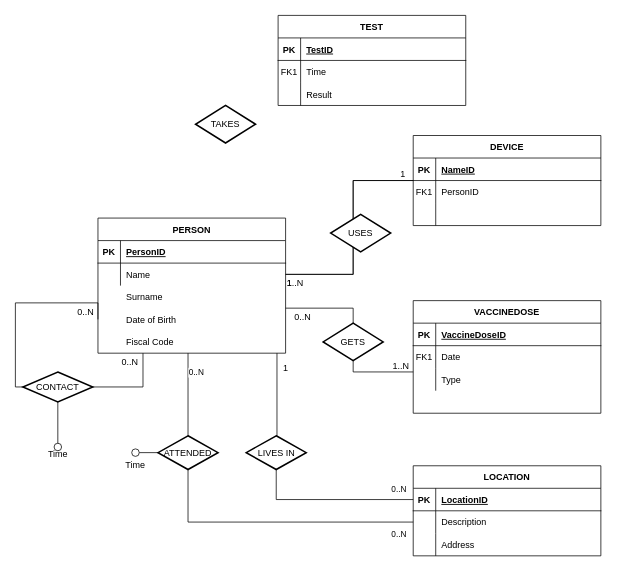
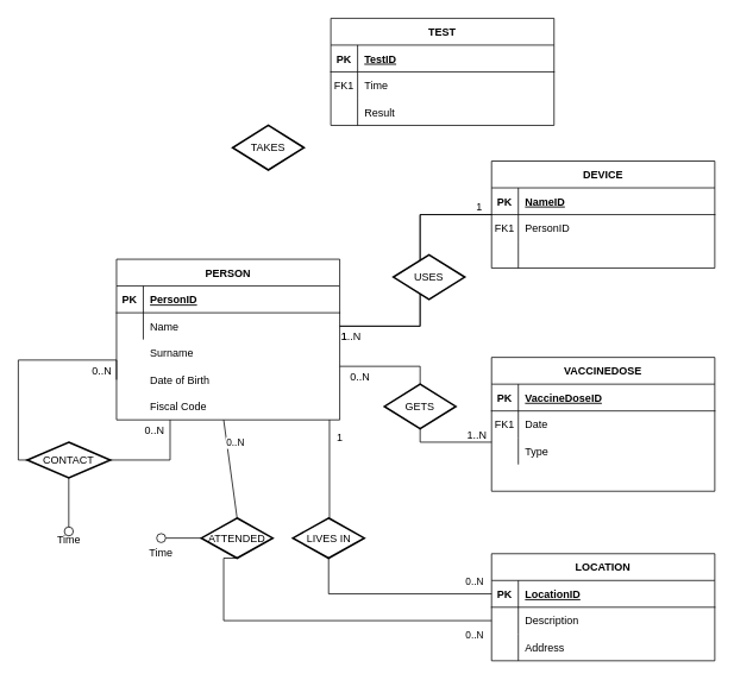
  <mxCell id="0" />
  <mxCell id="1" parent="0" />
  <mxCell id="2" value="DEVICE" style="shape=table;startSize=30;container=1;collapsible=1;childLayout=tableLayout;fixedRows=1;rowLines=0;fontStyle=1;align=center;resizeLast=1;" parent="1" vertex="1"><mxGeometry x="550" y="180" width="250" height="120" as="geometry" /></mxCell>
  <mxCell id="3" value="" style="shape=partialRectangle;collapsible=0;dropTarget=0;pointerEvents=0;fillColor=none;points=[[0,0.5],[1,0.5]];portConstraint=eastwest;top=0;left=0;right=0;bottom=1;" parent="2" vertex="1"><mxGeometry y="30" width="250" height="30" as="geometry" /></mxCell>
  <mxCell id="4" value="PK" style="shape=partialRectangle;overflow=hidden;connectable=0;fillColor=none;top=0;left=0;bottom=0;right=0;fontStyle=1;" parent="3" vertex="1"><mxGeometry width="30" height="30" as="geometry"><mxRectangle width="30" height="30" as="alternateBounds" /></mxGeometry></mxCell>
  <mxCell id="5" value="NameID" style="shape=partialRectangle;overflow=hidden;connectable=0;fillColor=none;top=0;left=0;bottom=0;right=0;align=left;spacingLeft=6;fontStyle=5;" parent="3" vertex="1"><mxGeometry x="30" width="220" height="30" as="geometry"><mxRectangle width="220" height="30" as="alternateBounds" /></mxGeometry></mxCell>
  <mxCell id="6" value="" style="shape=partialRectangle;collapsible=0;dropTarget=0;pointerEvents=0;fillColor=none;points=[[0,0.5],[1,0.5]];portConstraint=eastwest;top=0;left=0;right=0;bottom=0;" parent="2" vertex="1"><mxGeometry y="60" width="250" height="30" as="geometry" /></mxCell>
  <mxCell id="7" value="FK1" style="shape=partialRectangle;overflow=hidden;connectable=0;fillColor=none;top=0;left=0;bottom=0;right=0;" parent="6" vertex="1"><mxGeometry width="30" height="30" as="geometry"><mxRectangle width="30" height="30" as="alternateBounds" /></mxGeometry></mxCell>
  <mxCell id="8" value="PersonID" style="shape=partialRectangle;overflow=hidden;connectable=0;fillColor=none;top=0;left=0;bottom=0;right=0;align=left;spacingLeft=6;" parent="6" vertex="1"><mxGeometry x="30" width="220" height="30" as="geometry"><mxRectangle width="220" height="30" as="alternateBounds" /></mxGeometry></mxCell>
  <mxCell id="9" value="" style="shape=partialRectangle;collapsible=0;dropTarget=0;pointerEvents=0;fillColor=none;points=[[0,0.5],[1,0.5]];portConstraint=eastwest;top=0;left=0;right=0;bottom=0;" parent="2" vertex="1"><mxGeometry y="90" width="250" height="30" as="geometry" /></mxCell>
  <mxCell id="10" value="" style="shape=partialRectangle;overflow=hidden;connectable=0;fillColor=none;top=0;left=0;bottom=0;right=0;" parent="9" vertex="1"><mxGeometry width="30" height="30" as="geometry"><mxRectangle width="30" height="30" as="alternateBounds" /></mxGeometry></mxCell>
  <mxCell id="11" value="" style="shape=partialRectangle;overflow=hidden;connectable=0;fillColor=none;top=0;left=0;bottom=0;right=0;align=left;spacingLeft=6;" parent="9" vertex="1"><mxGeometry x="30" width="220" height="30" as="geometry"><mxRectangle width="220" height="30" as="alternateBounds" /></mxGeometry></mxCell>
  <mxCell id="12" value="VACCINEDOSE" style="shape=table;startSize=30;container=1;collapsible=1;childLayout=tableLayout;fixedRows=1;rowLines=0;fontStyle=1;align=center;resizeLast=1;" parent="1" vertex="1"><mxGeometry x="550" y="400" width="250" height="150" as="geometry" /></mxCell>
  <mxCell id="13" value="" style="shape=partialRectangle;collapsible=0;dropTarget=0;pointerEvents=0;fillColor=none;points=[[0,0.5],[1,0.5]];portConstraint=eastwest;top=0;left=0;right=0;bottom=1;" parent="12" vertex="1"><mxGeometry y="30" width="250" height="30" as="geometry" /></mxCell>
  <mxCell id="14" value="PK" style="shape=partialRectangle;overflow=hidden;connectable=0;fillColor=none;top=0;left=0;bottom=0;right=0;fontStyle=1;" parent="13" vertex="1"><mxGeometry width="30" height="30" as="geometry"><mxRectangle width="30" height="30" as="alternateBounds" /></mxGeometry></mxCell>
  <mxCell id="15" value="VaccineDoseID" style="shape=partialRectangle;overflow=hidden;connectable=0;fillColor=none;top=0;left=0;bottom=0;right=0;align=left;spacingLeft=6;fontStyle=5;" parent="13" vertex="1"><mxGeometry x="30" width="220" height="30" as="geometry"><mxRectangle width="220" height="30" as="alternateBounds" /></mxGeometry></mxCell>
  <mxCell id="16" value="" style="shape=partialRectangle;collapsible=0;dropTarget=0;pointerEvents=0;fillColor=none;points=[[0,0.5],[1,0.5]];portConstraint=eastwest;top=0;left=0;right=0;bottom=0;" parent="12" vertex="1"><mxGeometry y="60" width="250" height="30" as="geometry" /></mxCell>
  <mxCell id="17" value="FK1" style="shape=partialRectangle;overflow=hidden;connectable=0;fillColor=none;top=0;left=0;bottom=0;right=0;" parent="16" vertex="1"><mxGeometry width="30" height="30" as="geometry"><mxRectangle width="30" height="30" as="alternateBounds" /></mxGeometry></mxCell>
  <mxCell id="18" value="Date" style="shape=partialRectangle;overflow=hidden;connectable=0;fillColor=none;top=0;left=0;bottom=0;right=0;align=left;spacingLeft=6;" parent="16" vertex="1"><mxGeometry x="30" width="220" height="30" as="geometry"><mxRectangle width="220" height="30" as="alternateBounds" /></mxGeometry></mxCell>
  <mxCell id="19" value="" style="shape=partialRectangle;collapsible=0;dropTarget=0;pointerEvents=0;fillColor=none;points=[[0,0.5],[1,0.5]];portConstraint=eastwest;top=0;left=0;right=0;bottom=0;" parent="12" vertex="1"><mxGeometry y="90" width="250" height="30" as="geometry" /></mxCell>
  <mxCell id="20" value="" style="shape=partialRectangle;overflow=hidden;connectable=0;fillColor=none;top=0;left=0;bottom=0;right=0;" parent="19" vertex="1"><mxGeometry width="30" height="30" as="geometry"><mxRectangle width="30" height="30" as="alternateBounds" /></mxGeometry></mxCell>
  <mxCell id="21" value="Type" style="shape=partialRectangle;overflow=hidden;connectable=0;fillColor=none;top=0;left=0;bottom=0;right=0;align=left;spacingLeft=6;" parent="19" vertex="1"><mxGeometry x="30" width="220" height="30" as="geometry"><mxRectangle width="220" height="30" as="alternateBounds" /></mxGeometry></mxCell>
  <mxCell id="22" value="PERSON" style="shape=table;startSize=30;container=1;collapsible=1;childLayout=tableLayout;fixedRows=1;rowLines=0;fontStyle=1;align=center;resizeLast=1;" parent="1" vertex="1"><mxGeometry x="130" y="290" width="250" height="180" as="geometry" /></mxCell>
  <mxCell id="23" value="" style="shape=partialRectangle;collapsible=0;dropTarget=0;pointerEvents=0;fillColor=none;points=[[0,0.5],[1,0.5]];portConstraint=eastwest;top=0;left=0;right=0;bottom=1;" parent="22" vertex="1"><mxGeometry y="30" width="250" height="30" as="geometry" /></mxCell>
  <mxCell id="24" value="PK" style="shape=partialRectangle;overflow=hidden;connectable=0;fillColor=none;top=0;left=0;bottom=0;right=0;fontStyle=1;" parent="23" vertex="1"><mxGeometry width="30" height="30" as="geometry"><mxRectangle width="30" height="30" as="alternateBounds" /></mxGeometry></mxCell>
  <mxCell id="25" value="PersonID" style="shape=partialRectangle;overflow=hidden;connectable=0;fillColor=none;top=0;left=0;bottom=0;right=0;align=left;spacingLeft=6;fontStyle=5;" parent="23" vertex="1"><mxGeometry x="30" width="220" height="30" as="geometry"><mxRectangle width="220" height="30" as="alternateBounds" /></mxGeometry></mxCell>
  <mxCell id="26" value="" style="shape=partialRectangle;collapsible=0;dropTarget=0;pointerEvents=0;fillColor=none;points=[[0,0.5],[1,0.5]];portConstraint=eastwest;top=0;left=0;right=0;bottom=0;" parent="22" vertex="1"><mxGeometry y="60" width="250" height="30" as="geometry" /></mxCell>
  <mxCell id="27" value="" style="shape=partialRectangle;overflow=hidden;connectable=0;fillColor=none;top=0;left=0;bottom=0;right=0;" parent="26" vertex="1"><mxGeometry width="30" height="30" as="geometry"><mxRectangle width="30" height="30" as="alternateBounds" /></mxGeometry></mxCell>
  <mxCell id="28" value="Name" style="shape=partialRectangle;overflow=hidden;connectable=0;fillColor=none;top=0;left=0;bottom=0;right=0;align=left;spacingLeft=6;" parent="26" vertex="1"><mxGeometry x="30" width="220" height="30" as="geometry"><mxRectangle width="220" height="30" as="alternateBounds" /></mxGeometry></mxCell>
  <mxCell id="29" value="Surname" style="shape=partialRectangle;overflow=hidden;connectable=0;fillColor=none;top=0;left=0;bottom=0;right=0;align=left;spacingLeft=6;" parent="1" vertex="1"><mxGeometry x="160" y="380" width="220" height="30" as="geometry"><mxRectangle width="220" height="30" as="alternateBounds" /></mxGeometry></mxCell>
  <mxCell id="30" value="Date of Birth" style="shape=partialRectangle;overflow=hidden;connectable=0;fillColor=none;top=0;left=0;bottom=0;right=0;align=left;spacingLeft=6;" parent="1" vertex="1"><mxGeometry x="160" y="410" width="220" height="30" as="geometry"><mxRectangle width="220" height="30" as="alternateBounds" /></mxGeometry></mxCell>
  <mxCell id="31" value="" style="endArrow=none;html=1;rounded=0;entryX=0;entryY=0.5;entryDx=0;entryDy=0;edgeStyle=orthogonalEdgeStyle;" parent="1" target="2" edge="1"><mxGeometry relative="1" as="geometry"><mxPoint x="380" y="365" as="sourcePoint" /><mxPoint x="255" y="580" as="targetPoint" /><Array as="points"><mxPoint x="470" y="365" /><mxPoint x="470" y="240" /></Array></mxGeometry></mxCell>
  <mxCell id="32" value="1" style="resizable=0;html=1;align=left;verticalAlign=bottom;strokeWidth=1;" parent="31" connectable="0" vertex="1"><mxGeometry x="-1" relative="1" as="geometry"><mxPoint y="20" as="offset" /></mxGeometry></mxCell>
  <mxCell id="33" value="" style="resizable=0;html=1;align=right;verticalAlign=bottom;strokeWidth=1;" parent="31" connectable="0" vertex="1"><mxGeometry x="1" relative="1" as="geometry"><mxPoint x="-5" as="offset" /></mxGeometry></mxCell>
  <mxCell id="34" value="" style="endArrow=none;html=1;rounded=0;edgeStyle=orthogonalEdgeStyle;entryX=0;entryY=0.75;entryDx=0;entryDy=0;" parent="1" target="22" edge="1"><mxGeometry relative="1" as="geometry"><mxPoint x="190" y="470" as="sourcePoint" /><mxPoint x="255" y="470" as="targetPoint" /><Array as="points"><mxPoint x="20" y="515" /><mxPoint x="20" y="403" /><mxPoint x="130" y="403" /></Array></mxGeometry></mxCell>
  <mxCell id="35" value="0..N" style="resizable=0;html=1;align=left;verticalAlign=bottom;strokeWidth=3;" parent="34" connectable="0" vertex="1"><mxGeometry x="-1" relative="1" as="geometry"><mxPoint x="-30" y="20" as="offset" /></mxGeometry></mxCell>
  <mxCell id="36" value="0..N" style="resizable=0;html=1;align=right;verticalAlign=bottom;strokeWidth=3;" parent="34" connectable="0" vertex="1"><mxGeometry x="1" relative="1" as="geometry"><mxPoint x="-5" y="-2" as="offset" /></mxGeometry></mxCell>
  <mxCell id="37" value="CONTACT" style="shape=rhombus;perimeter=rhombusPerimeter;whiteSpace=wrap;html=1;align=center;strokeWidth=2;" parent="1" vertex="1"><mxGeometry x="29.99" y="495" width="93.09" height="40" as="geometry" /></mxCell>
  <mxCell id="38" value="" style="endArrow=none;html=1;rounded=0;entryX=0.5;entryY=1;entryDx=0;entryDy=0;exitX=0.5;exitY=1;exitDx=0;exitDy=0;" parent="1" source="37" target="39" edge="1"><mxGeometry relative="1" as="geometry"><mxPoint x="77" y="540" as="sourcePoint" /><mxPoint x="80" y="400" as="targetPoint" /></mxGeometry></mxCell>
  <mxCell id="39" value="" style="ellipse;whiteSpace=wrap;html=1;aspect=fixed;strokeWidth=1;rotation=0;" parent="1" vertex="1"><mxGeometry x="71.55" y="590" width="10" height="10" as="geometry" /></mxCell>
  <mxCell id="40" value="Time" style="text;html=1;strokeColor=none;fillColor=none;align=center;verticalAlign=middle;whiteSpace=wrap;rounded=0;" parent="1" vertex="1"><mxGeometry x="46.55" y="590" width="60" height="30" as="geometry" /></mxCell>
  <mxCell id="41" value="Fiscal Code" style="shape=partialRectangle;overflow=hidden;connectable=0;fillColor=none;top=0;left=0;bottom=0;right=0;align=left;spacingLeft=6;" parent="1" vertex="1"><mxGeometry x="160" y="440" width="220" height="30" as="geometry"><mxRectangle width="220" height="30" as="alternateBounds" /></mxGeometry></mxCell>
  <mxCell id="42" value="" style="shape=partialRectangle;collapsible=0;dropTarget=0;pointerEvents=0;fillColor=none;points=[[0,0.5],[1,0.5]];portConstraint=eastwest;top=0;left=0;right=0;bottom=0;" parent="1" vertex="1"><mxGeometry x="580" y="520" width="220" height="30" as="geometry" /></mxCell>
  <mxCell id="43" value="" style="shape=partialRectangle;overflow=hidden;connectable=0;fillColor=none;top=0;left=0;bottom=0;right=0;" parent="42" vertex="1"><mxGeometry width="26.4" height="30" as="geometry"><mxRectangle width="30" height="30" as="alternateBounds" /></mxGeometry></mxCell>
  <mxCell id="44" value="" style="shape=partialRectangle;overflow=hidden;connectable=0;fillColor=none;top=0;left=0;bottom=0;right=0;align=left;spacingLeft=6;" parent="42" vertex="1"><mxGeometry width="220" height="30" as="geometry"><mxRectangle width="220" height="30" as="alternateBounds" /></mxGeometry></mxCell>
  <mxCell id="45" value="LOCATION" style="shape=table;startSize=30;container=1;collapsible=1;childLayout=tableLayout;fixedRows=1;rowLines=0;fontStyle=1;align=center;resizeLast=1;" parent="1" vertex="1"><mxGeometry x="550" y="620" width="250" height="120" as="geometry" /></mxCell>
  <mxCell id="46" value="" style="shape=partialRectangle;collapsible=0;dropTarget=0;pointerEvents=0;fillColor=none;points=[[0,0.5],[1,0.5]];portConstraint=eastwest;top=0;left=0;right=0;bottom=1;" parent="45" vertex="1"><mxGeometry y="30" width="250" height="30" as="geometry" /></mxCell>
  <mxCell id="47" value="PK" style="shape=partialRectangle;overflow=hidden;connectable=0;fillColor=none;top=0;left=0;bottom=0;right=0;fontStyle=1;" parent="46" vertex="1"><mxGeometry width="30" height="30" as="geometry"><mxRectangle width="30" height="30" as="alternateBounds" /></mxGeometry></mxCell>
  <mxCell id="48" value="LocationID" style="shape=partialRectangle;overflow=hidden;connectable=0;fillColor=none;top=0;left=0;bottom=0;right=0;align=left;spacingLeft=6;fontStyle=5;" parent="46" vertex="1"><mxGeometry x="30" width="220" height="30" as="geometry"><mxRectangle width="220" height="30" as="alternateBounds" /></mxGeometry></mxCell>
  <mxCell id="49" value="" style="shape=partialRectangle;collapsible=0;dropTarget=0;pointerEvents=0;fillColor=none;points=[[0,0.5],[1,0.5]];portConstraint=eastwest;top=0;left=0;right=0;bottom=0;" parent="45" vertex="1"><mxGeometry y="60" width="250" height="30" as="geometry" /></mxCell>
  <mxCell id="50" value="" style="shape=partialRectangle;overflow=hidden;connectable=0;fillColor=none;top=0;left=0;bottom=0;right=0;" parent="49" vertex="1"><mxGeometry width="30" height="30" as="geometry"><mxRectangle width="30" height="30" as="alternateBounds" /></mxGeometry></mxCell>
  <mxCell id="51" value="Description" style="shape=partialRectangle;overflow=hidden;connectable=0;fillColor=none;top=0;left=0;bottom=0;right=0;align=left;spacingLeft=6;" parent="49" vertex="1"><mxGeometry x="30" width="220" height="30" as="geometry"><mxRectangle width="220" height="30" as="alternateBounds" /></mxGeometry></mxCell>
  <mxCell id="52" value="" style="shape=partialRectangle;collapsible=0;dropTarget=0;pointerEvents=0;fillColor=none;points=[[0,0.5],[1,0.5]];portConstraint=eastwest;top=0;left=0;right=0;bottom=0;" parent="45" vertex="1"><mxGeometry y="90" width="250" height="30" as="geometry" /></mxCell>
  <mxCell id="53" value="" style="shape=partialRectangle;overflow=hidden;connectable=0;fillColor=none;top=0;left=0;bottom=0;right=0;" parent="52" vertex="1"><mxGeometry width="30" height="30" as="geometry"><mxRectangle width="30" height="30" as="alternateBounds" /></mxGeometry></mxCell>
  <mxCell id="54" value="Address" style="shape=partialRectangle;overflow=hidden;connectable=0;fillColor=none;top=0;left=0;bottom=0;right=0;align=left;spacingLeft=6;" parent="52" vertex="1"><mxGeometry x="30" width="220" height="30" as="geometry"><mxRectangle width="220" height="30" as="alternateBounds" /></mxGeometry></mxCell>
  <mxCell id="55" value="" style="endArrow=none;html=1;rounded=0;entryX=0;entryY=0.5;entryDx=0;entryDy=0;edgeStyle=orthogonalEdgeStyle;" parent="1" target="2" edge="1"><mxGeometry relative="1" as="geometry"><mxPoint x="380" y="365" as="sourcePoint" /><mxPoint x="550" y="240" as="targetPoint" /><Array as="points"><mxPoint x="470" y="365" /><mxPoint x="470" y="240" /></Array></mxGeometry></mxCell>
  <mxCell id="56" value="1..N" style="resizable=0;html=1;align=left;verticalAlign=bottom;strokeWidth=1;" parent="55" connectable="0" vertex="1"><mxGeometry x="-1" relative="1" as="geometry"><mxPoint y="20" as="offset" /></mxGeometry></mxCell>
  <mxCell id="57" value="1" style="resizable=0;html=1;align=right;verticalAlign=bottom;strokeWidth=1;" parent="55" connectable="0" vertex="1"><mxGeometry x="1" relative="1" as="geometry"><mxPoint x="-10" as="offset" /></mxGeometry></mxCell>
  <mxCell id="58" value="0...N" style="endArrow=none;html=1;rounded=0;entryX=0;entryY=0.5;entryDx=0;entryDy=0;edgeStyle=orthogonalEdgeStyle;" parent="1" edge="1"><mxGeometry relative="1" as="geometry"><mxPoint x="380" y="410" as="sourcePoint" /><mxPoint x="550" y="495" as="targetPoint" /><Array as="points"><mxPoint x="380" y="410" /><mxPoint x="470" y="410" /><mxPoint x="470" y="495" /></Array></mxGeometry></mxCell>
  <mxCell id="59" value="0..N" style="resizable=0;html=1;align=left;verticalAlign=bottom;strokeWidth=1;" parent="58" connectable="0" vertex="1"><mxGeometry x="-1" relative="1" as="geometry"><mxPoint x="10" y="20" as="offset" /></mxGeometry></mxCell>
  <mxCell id="60" value="1..N" style="resizable=0;html=1;align=right;verticalAlign=bottom;strokeWidth=1;" parent="58" connectable="0" vertex="1"><mxGeometry x="1" relative="1" as="geometry"><mxPoint x="-5" as="offset" /></mxGeometry></mxCell>
  <mxCell id="61" value="GETS" style="shape=rhombus;perimeter=rhombusPerimeter;whiteSpace=wrap;html=1;align=center;strokeWidth=2;" parent="1" vertex="1"><mxGeometry x="430" y="430" width="80" height="50" as="geometry" /></mxCell>
  <mxCell id="62" value="USES" style="shape=rhombus;perimeter=rhombusPerimeter;whiteSpace=wrap;html=1;align=center;strokeWidth=2;" parent="1" vertex="1"><mxGeometry x="440" y="285" width="80" height="50" as="geometry" /></mxCell>
- <mxCell id="63" value="ATTENDED" style="shape=rhombus;perimeter=rhombusPerimeter;whiteSpace=wrap;html=1;align=center;strokeWidth=2;" parent="1" vertex="1"><mxGeometry x="210" y="580" width="80" height="45" as="geometry" /></mxCell>
+ <mxCell id="63" value="ATTENDED" style="shape=rhombus;perimeter=rhombusPerimeter;whiteSpace=wrap;html=1;align=center;strokeWidth=2;" parent="1" vertex="1"><mxGeometry x="225" y="580" width="80" height="45" as="geometry" /></mxCell>
  <mxCell id="64" value="TEST" style="shape=table;startSize=30;container=1;collapsible=1;childLayout=tableLayout;fixedRows=1;rowLines=0;fontStyle=1;align=center;resizeLast=1;" parent="1" vertex="1"><mxGeometry x="370" y="20" width="250" height="120" as="geometry" /></mxCell>
  <mxCell id="65" value="" style="shape=partialRectangle;collapsible=0;dropTarget=0;pointerEvents=0;fillColor=none;points=[[0,0.5],[1,0.5]];portConstraint=eastwest;top=0;left=0;right=0;bottom=1;" parent="64" vertex="1"><mxGeometry y="30" width="250" height="30" as="geometry" /></mxCell>
  <mxCell id="66" value="PK" style="shape=partialRectangle;overflow=hidden;connectable=0;fillColor=none;top=0;left=0;bottom=0;right=0;fontStyle=1;" parent="65" vertex="1"><mxGeometry width="30" height="30" as="geometry"><mxRectangle width="30" height="30" as="alternateBounds" /></mxGeometry></mxCell>
  <mxCell id="67" value="TestID" style="shape=partialRectangle;overflow=hidden;connectable=0;fillColor=none;top=0;left=0;bottom=0;right=0;align=left;spacingLeft=6;fontStyle=5;" parent="65" vertex="1"><mxGeometry x="30" width="220" height="30" as="geometry"><mxRectangle width="220" height="30" as="alternateBounds" /></mxGeometry></mxCell>
  <mxCell id="68" value="" style="shape=partialRectangle;collapsible=0;dropTarget=0;pointerEvents=0;fillColor=none;points=[[0,0.5],[1,0.5]];portConstraint=eastwest;top=0;left=0;right=0;bottom=0;" parent="64" vertex="1"><mxGeometry y="60" width="250" height="30" as="geometry" /></mxCell>
  <mxCell id="69" value="FK1" style="shape=partialRectangle;overflow=hidden;connectable=0;fillColor=none;top=0;left=0;bottom=0;right=0;" parent="68" vertex="1"><mxGeometry width="30" height="30" as="geometry"><mxRectangle width="30" height="30" as="alternateBounds" /></mxGeometry></mxCell>
  <mxCell id="70" value="Time" style="shape=partialRectangle;overflow=hidden;connectable=0;fillColor=none;top=0;left=0;bottom=0;right=0;align=left;spacingLeft=6;" parent="68" vertex="1"><mxGeometry x="30" width="220" height="30" as="geometry"><mxRectangle width="220" height="30" as="alternateBounds" /></mxGeometry></mxCell>
  <mxCell id="71" value="" style="shape=partialRectangle;collapsible=0;dropTarget=0;pointerEvents=0;fillColor=none;points=[[0,0.5],[1,0.5]];portConstraint=eastwest;top=0;left=0;right=0;bottom=0;" parent="64" vertex="1"><mxGeometry y="90" width="250" height="30" as="geometry" /></mxCell>
  <mxCell id="72" value="" style="shape=partialRectangle;overflow=hidden;connectable=0;fillColor=none;top=0;left=0;bottom=0;right=0;" parent="71" vertex="1"><mxGeometry width="30" height="30" as="geometry"><mxRectangle width="30" height="30" as="alternateBounds" /></mxGeometry></mxCell>
  <mxCell id="73" value="Result" style="shape=partialRectangle;overflow=hidden;connectable=0;fillColor=none;top=0;left=0;bottom=0;right=0;align=left;spacingLeft=6;" parent="71" vertex="1"><mxGeometry x="30" width="220" height="30" as="geometry"><mxRectangle width="220" height="30" as="alternateBounds" /></mxGeometry></mxCell>
  <mxCell id="74" value="TAKES" style="shape=rhombus;perimeter=rhombusPerimeter;whiteSpace=wrap;html=1;align=center;strokeWidth=2;" parent="1" vertex="1"><mxGeometry x="260" y="140" width="80" height="50" as="geometry" /></mxCell>
  <mxCell id="75" value="" style="endArrow=none;html=1;rounded=0;entryX=1;entryY=0.5;entryDx=0;entryDy=0;exitX=0;exitY=0.5;exitDx=0;exitDy=0;" parent="1" source="63" target="76" edge="1"><mxGeometry relative="1" as="geometry"><mxPoint x="225" y="570" as="sourcePoint" /><mxPoint x="185" y="600" as="targetPoint" /></mxGeometry></mxCell>
  <mxCell id="76" value="" style="ellipse;whiteSpace=wrap;html=1;aspect=fixed;strokeWidth=1;rotation=0;" parent="1" vertex="1"><mxGeometry x="175" y="597.5" width="10" height="10" as="geometry" /></mxCell>
  <mxCell id="77" value="Time" style="text;html=1;strokeColor=none;fillColor=none;align=center;verticalAlign=middle;whiteSpace=wrap;rounded=0;" parent="1" vertex="1"><mxGeometry x="150" y="605" width="60" height="30" as="geometry" /></mxCell>
  <mxCell id="78" value="" style="endArrow=none;html=1;rounded=0;entryX=0.5;entryY=0;entryDx=0;entryDy=0;" parent="1" target="63" edge="1"><mxGeometry relative="1" as="geometry"><mxPoint x="250" y="470" as="sourcePoint" /><mxPoint x="420" y="470" as="targetPoint" /></mxGeometry></mxCell>
  <mxCell id="79" value="0..N" style="edgeLabel;html=1;align=center;verticalAlign=middle;resizable=0;points=[];" parent="78" vertex="1" connectable="0"><mxGeometry x="-0.647" y="1" relative="1" as="geometry"><mxPoint x="9" y="6" as="offset" /></mxGeometry></mxCell>
  <mxCell id="80" value="" style="endArrow=none;html=1;rounded=0;entryX=0;entryY=0.5;entryDx=0;entryDy=0;edgeStyle=orthogonalEdgeStyle;exitX=0.5;exitY=1;exitDx=0;exitDy=0;" parent="1" source="63" target="49" edge="1"><mxGeometry relative="1" as="geometry"><mxPoint x="260" y="630" as="sourcePoint" /><mxPoint x="340" y="620" as="targetPoint" /><Array as="points"><mxPoint x="250" y="695" /></Array></mxGeometry></mxCell>
  <mxCell id="81" value="0..N" style="edgeLabel;html=1;align=center;verticalAlign=middle;resizable=0;points=[];" parent="80" vertex="1" connectable="0"><mxGeometry x="0.921" y="2" relative="1" as="geometry"><mxPoint x="-5" y="17" as="offset" /></mxGeometry></mxCell>
  <mxCell id="82" value="" style="resizable=0;html=1;align=right;verticalAlign=bottom;strokeWidth=1;" parent="1" connectable="0" vertex="1"><mxGeometry x="653.214" y="495" as="geometry" /></mxCell>
  <mxCell id="83" value="LIVES IN" style="shape=rhombus;perimeter=rhombusPerimeter;whiteSpace=wrap;html=1;align=center;strokeWidth=2;" parent="1" vertex="1"><mxGeometry x="327.5" y="580" width="80" height="45" as="geometry" /></mxCell>
  <mxCell id="84" value="" style="endArrow=none;html=1;rounded=0;entryX=0.5;entryY=0;entryDx=0;entryDy=0;" parent="1" edge="1"><mxGeometry relative="1" as="geometry"><mxPoint x="368.5" y="470" as="sourcePoint" /><mxPoint x="368.5" y="580" as="targetPoint" /></mxGeometry></mxCell>
  <mxCell id="85" value="" style="endArrow=none;html=1;rounded=0;entryX=0;entryY=0.5;entryDx=0;entryDy=0;edgeStyle=orthogonalEdgeStyle;exitX=0.5;exitY=1;exitDx=0;exitDy=0;" parent="1" source="83" target="46" edge="1"><mxGeometry relative="1" as="geometry"><mxPoint x="367.5" y="630" as="sourcePoint" /><mxPoint x="657.5" y="695" as="targetPoint" /></mxGeometry></mxCell>
  <mxCell id="86" value="0..N" style="edgeLabel;html=1;align=center;verticalAlign=middle;resizable=0;points=[];" parent="85" vertex="1" connectable="0"><mxGeometry x="0.878" y="-1" relative="1" as="geometry"><mxPoint x="-6" y="-16" as="offset" /></mxGeometry></mxCell>
  <mxCell id="87" value="1" style="text;html=1;align=center;verticalAlign=middle;resizable=0;points=[];autosize=1;strokeColor=none;fillColor=none;" parent="1" vertex="1"><mxGeometry x="370" y="480" width="20" height="20" as="geometry" /></mxCell>
